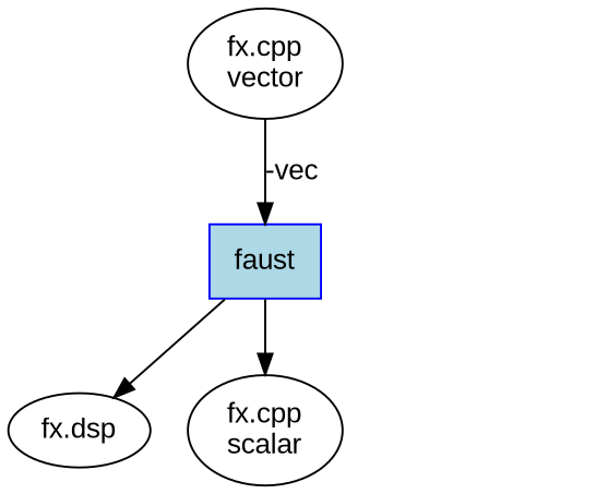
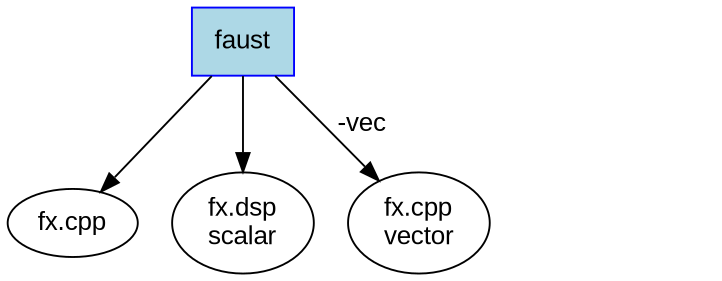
  strict digraph {
    fontname="Liberation Sans"
    root=dsp
    node [fontname="Liberation Sans"]
    edge [fontname="Liberation Sans"]
-   n1 [label="fx.dsp"]
+   n1 [label="fx.cpp"]
    n2 [color=blue fillcolor=lightblue label=faust shape=box style=filled]
-   n3 [label="fx.cpp\nscalar"]
+   n3 [label="fx.dsp\nscalar"]
    n4 [label="fx.cpp\nvector"]
    n5 [label="fx.cpp\nOpenMP" style=invis]
    n2 -> n1 [weight=10]
    n2 -> n3 [weight=10]
-   n4 -> n2 [label="-vec"]
+   n2 -> n4 [label="-vec"]
    n2 -> n5 [style=invis]
  }
